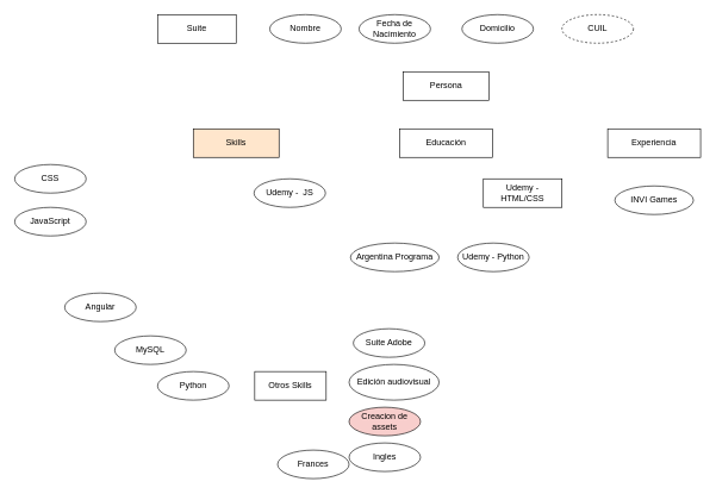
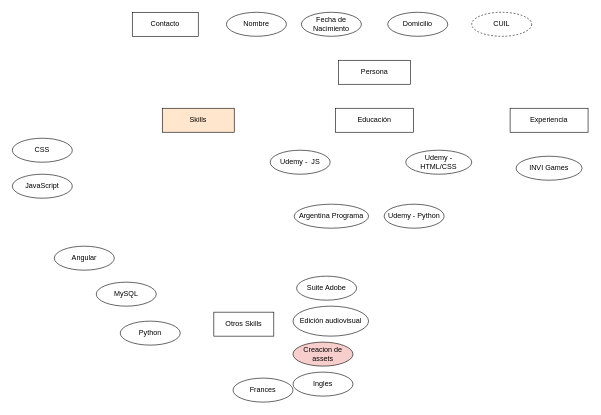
  <mxCell id="0" />
  <mxCell id="1" parent="0" />
  <mxCell id="2" value="Persona" style="whiteSpace=wrap;html=1;align=center;" vertex="1" parent="1"><mxGeometry x="564" y="100" width="120" height="40" as="geometry" /></mxCell>
- <mxCell id="3" value="Suite" style="whiteSpace=wrap;html=1;align=center;" vertex="1" parent="1"><mxGeometry x="220" width="110" height="40" as="geometry" y="20" /></mxCell>
+ <mxCell id="3" value="Contacto" style="whiteSpace=wrap;html=1;align=center;" vertex="1" parent="1"><mxGeometry x="220" width="110" height="40" as="geometry" y="20" /></mxCell>
  <mxCell id="4" value="CUIL" style="ellipse;whiteSpace=wrap;html=1;align=center;dashed=1;" vertex="1" parent="1"><mxGeometry x="786" width="100" height="40" as="geometry" y="20" /></mxCell>
  <mxCell id="5" value="Nombre" style="ellipse;whiteSpace=wrap;html=1;align=center;" vertex="1" parent="1"><mxGeometry x="377" y="20" width="100" height="40" as="geometry" /></mxCell>
  <mxCell id="6" value="Domicilio" style="ellipse;whiteSpace=wrap;html=1;align=center;" vertex="1" parent="1"><mxGeometry x="646" width="100" height="40" as="geometry" y="20" /></mxCell>
  <mxCell id="7" value="Fecha de Nacimiento" style="ellipse;whiteSpace=wrap;html=1;align=center;" vertex="1" parent="1"><mxGeometry x="502" width="100" height="40" as="geometry" y="20" /></mxCell>
  <mxCell id="8" value="Educación" style="whiteSpace=wrap;html=1;align=center;" vertex="1" parent="1"><mxGeometry x="559" y="180" width="130" height="40" as="geometry" /></mxCell>
  <mxCell id="9" value="Experiencia" style="whiteSpace=wrap;html=1;align=center;" vertex="1" parent="1"><mxGeometry x="850" y="180" width="130" height="40" as="geometry" /></mxCell>
  <mxCell id="10" value="Skills" style="whiteSpace=wrap;html=1;align=center;fillColor=#ffe6cc;" vertex="1" parent="1"><mxGeometry x="270" y="180" width="120" height="40" as="geometry" /></mxCell>
  <mxCell id="11" value="Argentina Programa" style="ellipse;whiteSpace=wrap;html=1;align=center;" vertex="1" parent="1"><mxGeometry x="490" y="340" width="124" height="40" as="geometry" /></mxCell>
- <mxCell id="12" value="Udemy -&amp;nbsp; JS" style="ellipse;whiteSpace=wrap;html=1;align=center;" vertex="1" parent="1"><mxGeometry x="355" y="250" width="100" height="40" as="geometry" /></mxCell>
- <mxCell id="13" value="Udemy - HTML/CSS" style="whiteSpace=wrap;html=1;align=center;rounded=0;" vertex="1" parent="1"><mxGeometry x="676" y="250" width="110" height="40" as="geometry" /></mxCell>
+ <mxCell id="12" value="Udemy -&amp;nbsp; JS" style="ellipse;whiteSpace=wrap;html=1;align=center;" vertex="1" parent="1"><mxGeometry x="450" y="250" width="100" height="40" as="geometry" /></mxCell>
+ <mxCell id="13" value="Udemy - HTML/CSS" style="ellipse;whiteSpace=wrap;html=1;align=center;" vertex="1" parent="1"><mxGeometry x="676" y="250" width="110" height="40" as="geometry" /></mxCell>
  <mxCell id="14" value="Udemy - Python" style="ellipse;whiteSpace=wrap;html=1;align=center;" vertex="1" parent="1"><mxGeometry x="640" y="340" width="100" height="40" as="geometry" /></mxCell>
  <mxCell id="15" value="Otros Skills" style="whiteSpace=wrap;html=1;align=center;" vertex="1" parent="1"><mxGeometry x="356" y="520" width="100" height="40" as="geometry" /></mxCell>
  <mxCell id="16" value="INVI Games" style="ellipse;whiteSpace=wrap;html=1;align=center;" vertex="1" parent="1"><mxGeometry x="860" y="260" width="110" height="40" as="geometry" /></mxCell>
  <mxCell id="17" value="CSS" style="ellipse;whiteSpace=wrap;html=1;align=center;" vertex="1" parent="1"><mxGeometry x="20" y="230" width="100" height="40" as="geometry" /></mxCell>
  <mxCell id="18" value="JavaScript" style="ellipse;whiteSpace=wrap;html=1;align=center;" vertex="1" parent="1"><mxGeometry x="20" y="290" width="100" height="40" as="geometry" /></mxCell>
  <mxCell id="19" value="Angular" style="ellipse;whiteSpace=wrap;html=1;align=center;" vertex="1" parent="1"><mxGeometry x="90" y="410" width="100" height="40" as="geometry" /></mxCell>
  <mxCell id="20" value="MySQL" style="ellipse;whiteSpace=wrap;html=1;align=center;" vertex="1" parent="1"><mxGeometry x="160" y="470" width="100" height="40" as="geometry" /></mxCell>
- <mxCell id="21" value="Python" style="ellipse;whiteSpace=wrap;html=1;align=center;" vertex="1" parent="1"><mxGeometry x="220" y="520" width="100" height="40" as="geometry" /></mxCell>
+ <mxCell id="21" value="Python" style="ellipse;whiteSpace=wrap;html=1;align=center;" vertex="1" parent="1"><mxGeometry x="200" y="535" width="100" height="40" as="geometry" /></mxCell>
  <mxCell id="22" value="Suite Adobe" style="ellipse;whiteSpace=wrap;html=1;align=center;" vertex="1" parent="1"><mxGeometry x="494" y="460" width="100" height="40" as="geometry" /></mxCell>
  <mxCell id="23" value="Edición audiovisual" style="ellipse;whiteSpace=wrap;html=1;align=center;" vertex="1" parent="1"><mxGeometry x="488" y="510" width="126" height="50" as="geometry" /></mxCell>
  <mxCell id="24" value="Creacion de assets" style="ellipse;whiteSpace=wrap;html=1;align=center;fillColor=#f8cecc;" vertex="1" parent="1"><mxGeometry x="488" y="570" width="100" height="40" as="geometry" /></mxCell>
  <mxCell id="25" value="Ingles" style="ellipse;whiteSpace=wrap;html=1;align=center;" vertex="1" parent="1"><mxGeometry x="488" y="620" width="100" height="40" as="geometry" /></mxCell>
  <mxCell id="26" value="Frances" style="ellipse;whiteSpace=wrap;html=1;align=center;" vertex="1" parent="1"><mxGeometry x="388" y="630" width="100" height="40" as="geometry" /></mxCell>
